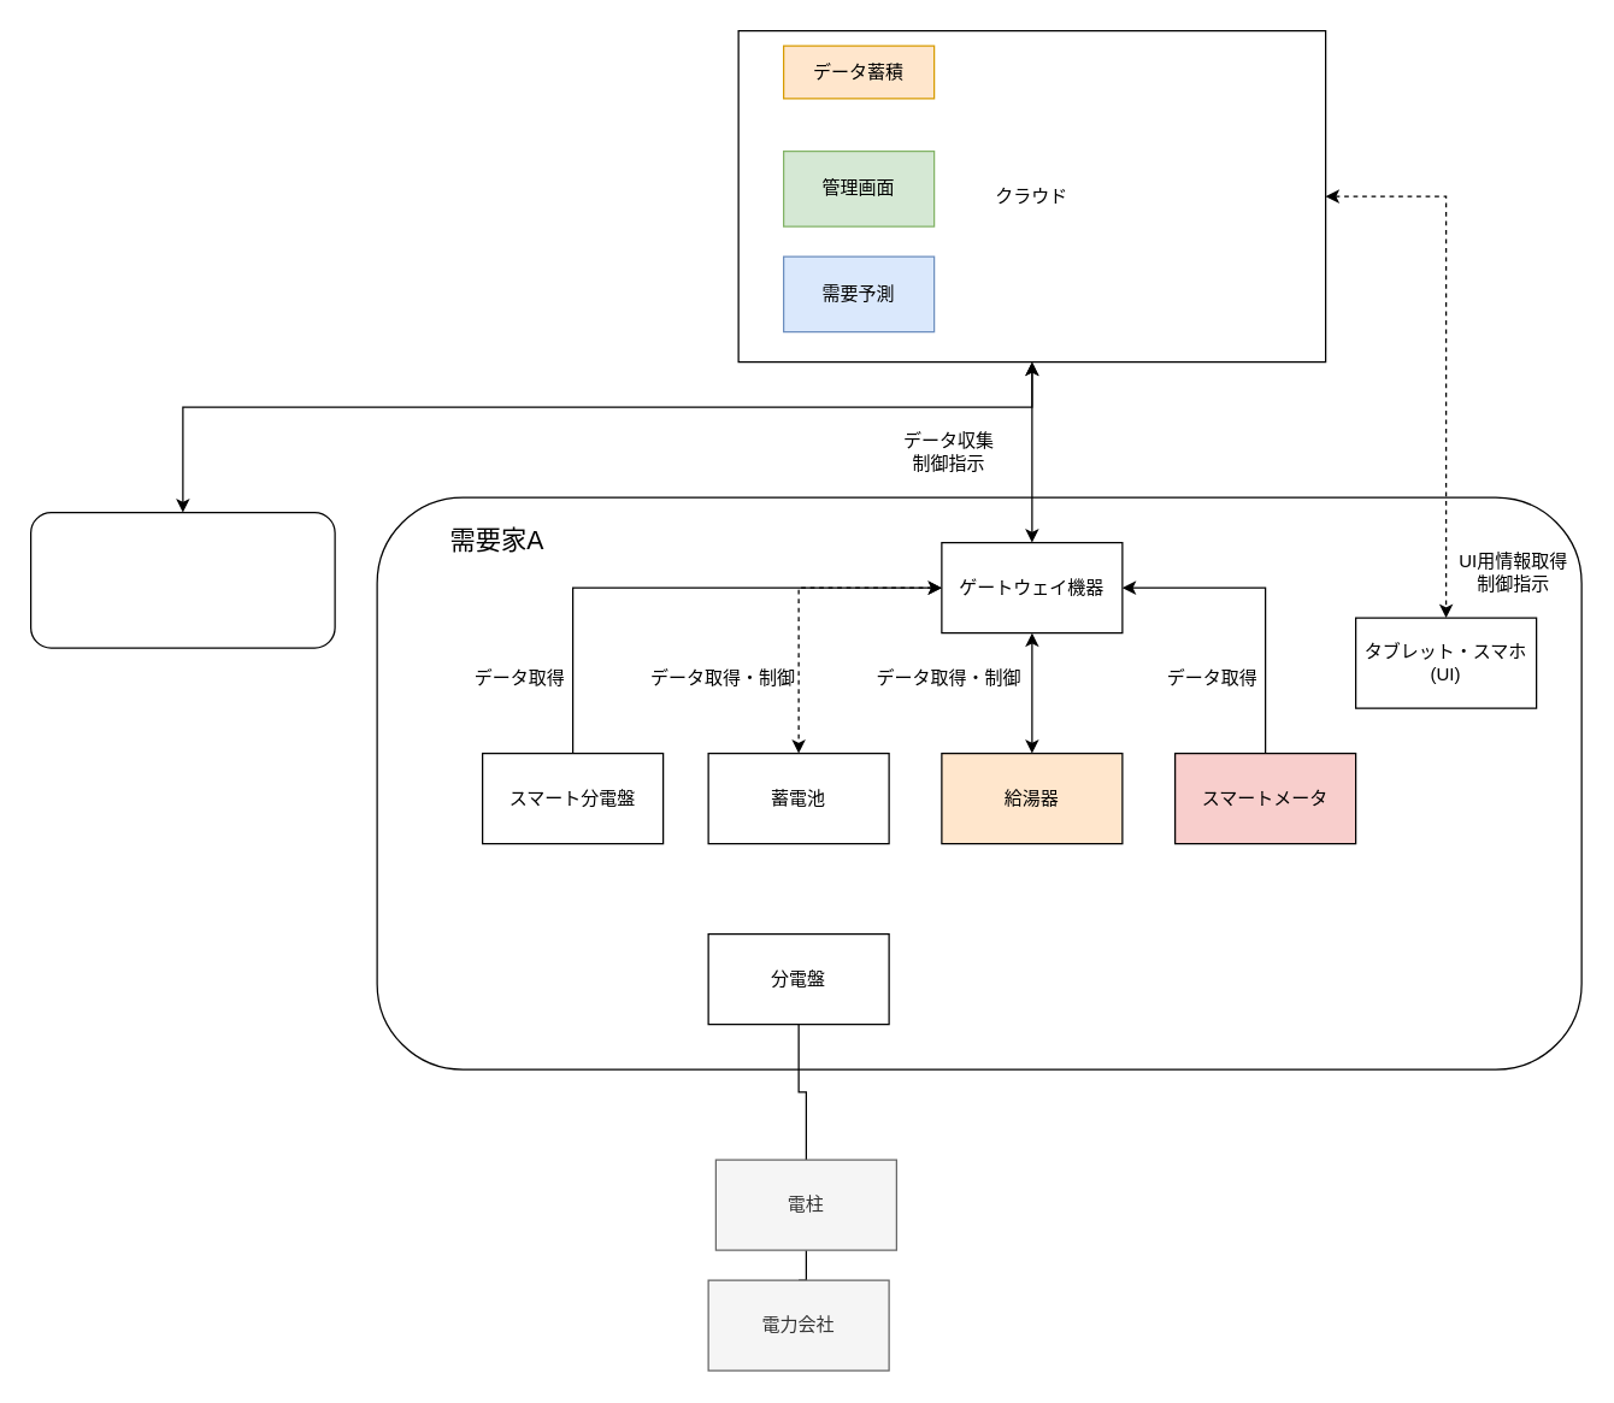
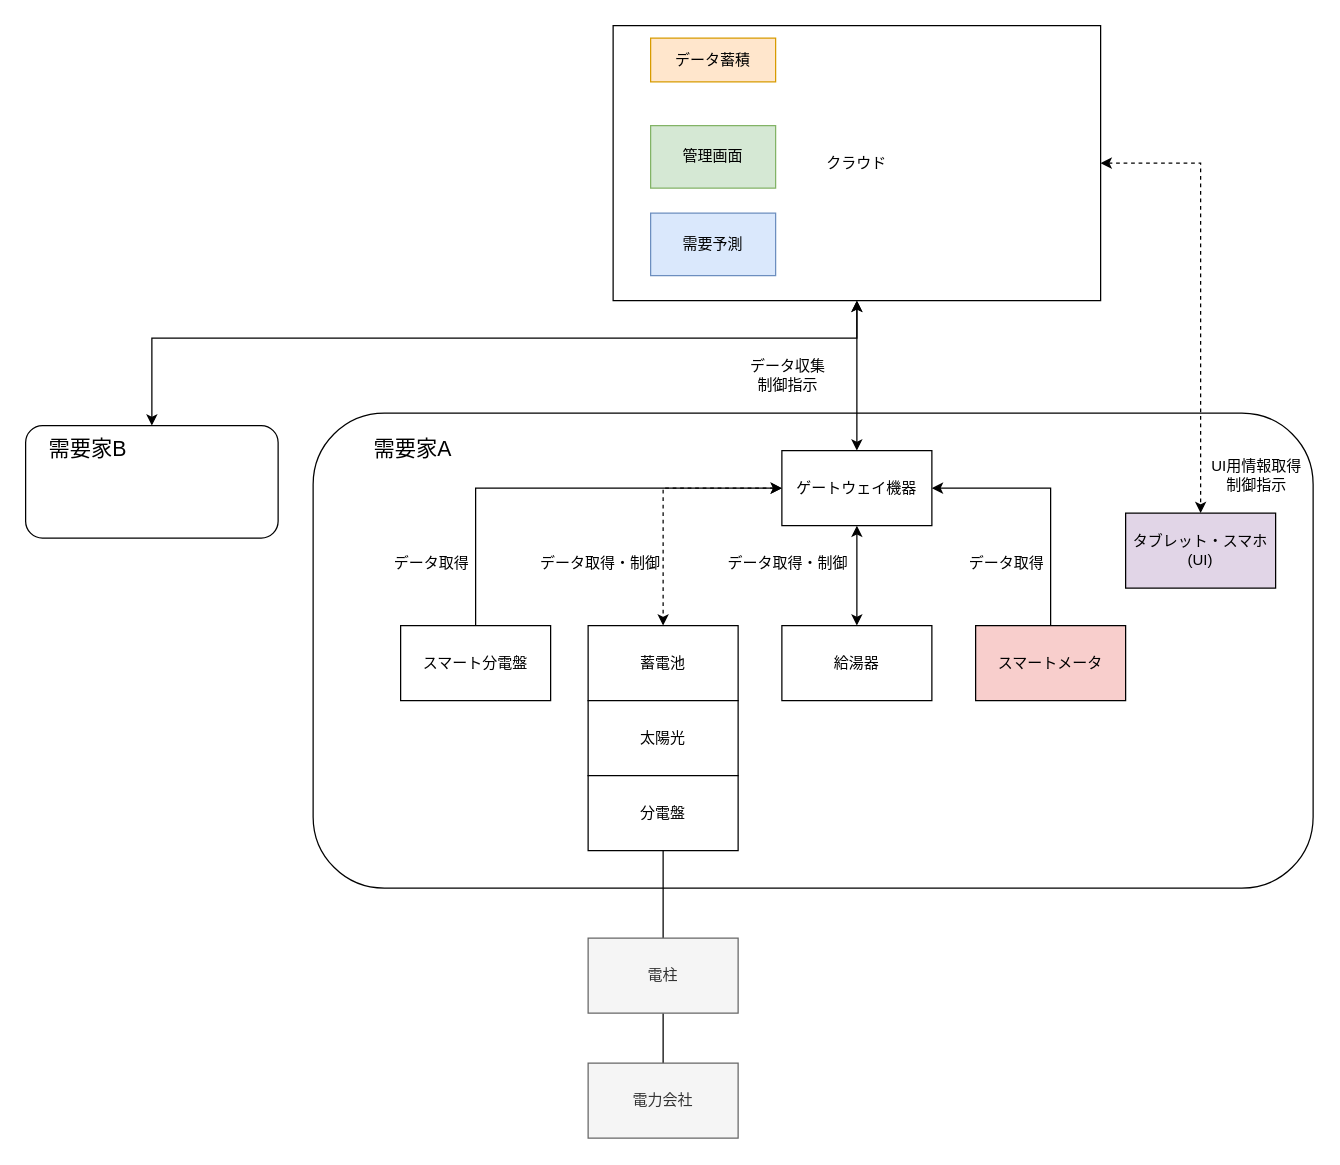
  <mxCell id="0" />
  <mxCell id="1" parent="0" />
  <mxCell id="2" value="" style="rounded=1;whiteSpace=wrap;html=1;" vertex="1" parent="1"><mxGeometry x="250" y="330" width="800" height="380" as="geometry" /></mxCell>
  <mxCell id="3" style="edgeStyle=orthogonalEdgeStyle;rounded=0;orthogonalLoop=1;jettySize=auto;html=1;endArrow=classic;endFill=1;startArrow=classic;startFill=1;" edge="1" parent="1" source="6" target="11"><mxGeometry relative="1" as="geometry"><mxPoint x="690" y="260" as="targetPoint" /></mxGeometry></mxCell>
  <mxCell id="4" style="edgeStyle=orthogonalEdgeStyle;rounded=0;orthogonalLoop=1;jettySize=auto;html=1;entryX=0.5;entryY=0;entryDx=0;entryDy=0;endArrow=classic;endFill=1;dashed=1;startArrow=classic;startFill=1;" edge="1" parent="1" source="6" target="14"><mxGeometry relative="1" as="geometry" /></mxCell>
  <mxCell id="5" style="edgeStyle=orthogonalEdgeStyle;rounded=0;orthogonalLoop=1;jettySize=auto;html=1;startArrow=classic;startFill=1;endArrow=classic;endFill=1;fontSize=17;" edge="1" parent="1" source="6" target="30"><mxGeometry relative="1" as="geometry"><Array as="points"><mxPoint x="685" y="270" /><mxPoint x="121" y="270" /></Array></mxGeometry></mxCell>
  <mxCell id="6" value="クラウド" style="rounded=0;whiteSpace=wrap;html=1;" vertex="1" parent="1"><mxGeometry x="490" y="20" width="390" height="220" as="geometry" /></mxCell>
  <mxCell id="7" style="edgeStyle=orthogonalEdgeStyle;rounded=0;orthogonalLoop=1;jettySize=auto;html=1;endArrow=classic;endFill=1;startArrow=classic;startFill=1;dashed=1;" edge="1" parent="1" source="11" target="12"><mxGeometry relative="1" as="geometry" /></mxCell>
  <mxCell id="8" style="edgeStyle=orthogonalEdgeStyle;rounded=0;orthogonalLoop=1;jettySize=auto;html=1;endArrow=classic;endFill=1;startArrow=classic;startFill=1;" edge="1" parent="1" source="11" target="13"><mxGeometry relative="1" as="geometry" /></mxCell>
  <mxCell id="9" style="edgeStyle=orthogonalEdgeStyle;rounded=0;orthogonalLoop=1;jettySize=auto;html=1;endArrow=none;endFill=0;startArrow=classic;startFill=1;" edge="1" parent="1" source="11" target="15"><mxGeometry relative="1" as="geometry" /></mxCell>
  <mxCell id="10" style="edgeStyle=orthogonalEdgeStyle;rounded=0;orthogonalLoop=1;jettySize=auto;html=1;endArrow=none;endFill=0;startArrow=classic;startFill=1;" edge="1" parent="1" source="11" target="19"><mxGeometry relative="1" as="geometry" /></mxCell>
  <mxCell id="11" value="ゲートウェイ機器" style="rounded=0;whiteSpace=wrap;html=1;" vertex="1" parent="1"><mxGeometry x="625" y="360" width="120" height="60" as="geometry" /></mxCell>
  <mxCell id="12" value="蓄電池" style="rounded=0;whiteSpace=wrap;html=1;" vertex="1" parent="1"><mxGeometry x="470" y="500" width="120" height="60" as="geometry" /></mxCell>
- <mxCell id="13" value="給湯器" style="rounded=0;whiteSpace=wrap;html=1;fillColor=#ffe6cc;" vertex="1" parent="1"><mxGeometry x="625" y="500" width="120" height="60" as="geometry" /></mxCell>
- <mxCell id="14" value="タブレット・スマホ&lt;br&gt;(UI)" style="rounded=0;whiteSpace=wrap;html=1;" vertex="1" parent="1"><mxGeometry x="900" y="410" width="120" height="60" as="geometry" /></mxCell>
+ <mxCell id="13" value="給湯器" style="rounded=0;whiteSpace=wrap;html=1;" vertex="1" parent="1"><mxGeometry x="625" y="500" width="120" height="60" as="geometry" /></mxCell>
+ <mxCell id="14" value="タブレット・スマホ&lt;br&gt;(UI)" style="rounded=0;whiteSpace=wrap;html=1;fillColor=#e1d5e7;" vertex="1" parent="1"><mxGeometry x="900" y="410" width="120" height="60" as="geometry" /></mxCell>
  <mxCell id="15" value="スマートメータ" style="rounded=0;whiteSpace=wrap;html=1;fillColor=#f8cecc;" vertex="1" parent="1"><mxGeometry x="780" y="500" width="120" height="60" as="geometry" /></mxCell>
+ <mxCell id="16" value="太陽光" style="rounded=0;whiteSpace=wrap;html=1;" vertex="1" parent="1"><mxGeometry x="470" y="560" width="120" height="60" as="geometry" /></mxCell>
  <mxCell id="17" style="edgeStyle=orthogonalEdgeStyle;rounded=0;orthogonalLoop=1;jettySize=auto;html=1;startArrow=none;startFill=0;endArrow=none;endFill=0;fontSize=17;" edge="1" parent="1" source="18" target="33"><mxGeometry relative="1" as="geometry" /></mxCell>
  <mxCell id="18" value="分電盤" style="rounded=0;whiteSpace=wrap;html=1;" vertex="1" parent="1"><mxGeometry x="470" y="620" width="120" height="60" as="geometry" /></mxCell>
  <mxCell id="19" value="スマート分電盤" style="rounded=0;whiteSpace=wrap;html=1;" vertex="1" parent="1"><mxGeometry x="320" y="500" width="120" height="60" as="geometry" /></mxCell>
  <mxCell id="20" value="データ取得" style="text;html=1;strokeColor=none;fillColor=none;align=center;verticalAlign=middle;whiteSpace=wrap;rounded=0;" vertex="1" parent="1"><mxGeometry x="310" y="440" width="70" height="20" as="geometry" /></mxCell>
  <mxCell id="21" value="データ取得・制御" style="text;html=1;strokeColor=none;fillColor=none;align=center;verticalAlign=middle;whiteSpace=wrap;rounded=0;" vertex="1" parent="1"><mxGeometry x="430" y="440" width="100" height="20" as="geometry" /></mxCell>
  <mxCell id="22" value="データ取得・制御" style="text;html=1;strokeColor=none;fillColor=none;align=center;verticalAlign=middle;whiteSpace=wrap;rounded=0;" vertex="1" parent="1"><mxGeometry x="580" y="440" width="100" height="20" as="geometry" /></mxCell>
  <mxCell id="23" value="データ取得" style="text;html=1;strokeColor=none;fillColor=none;align=center;verticalAlign=middle;whiteSpace=wrap;rounded=0;" vertex="1" parent="1"><mxGeometry x="770" y="440" width="70" height="20" as="geometry" /></mxCell>
  <mxCell id="24" value="UI用情報取得&lt;br&gt;制御指示" style="text;html=1;strokeColor=none;fillColor=none;align=center;verticalAlign=middle;whiteSpace=wrap;rounded=0;" vertex="1" parent="1"><mxGeometry x="960" y="370" width="90" height="20" as="geometry" /></mxCell>
  <mxCell id="25" value="データ収集&lt;br&gt;制御指示" style="text;html=1;strokeColor=none;fillColor=none;align=center;verticalAlign=middle;whiteSpace=wrap;rounded=0;" vertex="1" parent="1"><mxGeometry x="585" y="290" width="90" height="20" as="geometry" /></mxCell>
  <mxCell id="26" value="需要予測" style="text;html=1;strokeColor=#6c8ebf;fillColor=#dae8fc;align=center;verticalAlign=middle;whiteSpace=wrap;rounded=0;" vertex="1" parent="1"><mxGeometry x="520" y="170" width="100" height="50" as="geometry" /></mxCell>
  <mxCell id="27" value="管理画面" style="text;html=1;strokeColor=#82b366;fillColor=#d5e8d4;align=center;verticalAlign=middle;whiteSpace=wrap;rounded=0;" vertex="1" parent="1"><mxGeometry x="520" y="100" width="100" height="50" as="geometry" /></mxCell>
  <mxCell id="28" value="データ蓄積" style="text;html=1;strokeColor=#d79b00;fillColor=#ffe6cc;align=center;verticalAlign=middle;whiteSpace=wrap;rounded=0;" vertex="1" parent="1"><mxGeometry x="520" y="30" width="100" height="35" as="geometry" /></mxCell>
  <mxCell id="29" value="需要家A" style="text;html=1;strokeColor=none;fillColor=none;align=center;verticalAlign=middle;whiteSpace=wrap;rounded=0;fontSize=17;" vertex="1" parent="1"><mxGeometry y="350" width="80" height="20" as="geometry" x="290" /></mxCell>
  <mxCell id="30" value="" style="rounded=1;whiteSpace=wrap;html=1;" vertex="1" parent="1"><mxGeometry x="20" y="340" width="202" height="90" as="geometry" /></mxCell>
+ <mxCell id="31" value="需要家B" style="text;html=1;strokeColor=none;fillColor=none;align=center;verticalAlign=middle;whiteSpace=wrap;rounded=0;fontSize=17;" vertex="1" parent="1"><mxGeometry x="30" y="350" width="80" height="20" as="geometry" /></mxCell>
  <mxCell id="32" style="edgeStyle=orthogonalEdgeStyle;rounded=0;orthogonalLoop=1;jettySize=auto;html=1;entryX=0.5;entryY=0;entryDx=0;entryDy=0;startArrow=none;startFill=0;endArrow=none;endFill=0;fontSize=17;" edge="1" parent="1" source="33" target="34"><mxGeometry relative="1" as="geometry" /></mxCell>
- <mxCell id="33" value="電柱" style="whiteSpace=wrap;html=1;fontSize=12;fillColor=#f5f5f5;strokeColor=#666666;fontColor=#333333;" vertex="1" parent="1"><mxGeometry x="475" y="770" width="120" height="60" as="geometry" /></mxCell>
+ <mxCell id="33" value="電柱" style="whiteSpace=wrap;html=1;fontSize=12;fillColor=#f5f5f5;strokeColor=#666666;fontColor=#333333;" vertex="1" parent="1"><mxGeometry x="470" y="750" width="120" height="60" as="geometry" /></mxCell>
  <mxCell id="34" value="電力会社" style="whiteSpace=wrap;html=1;fontSize=12;fillColor=#f5f5f5;strokeColor=#666666;fontColor=#333333;" vertex="1" parent="1"><mxGeometry x="470" y="850" width="120" height="60" as="geometry" /></mxCell>
